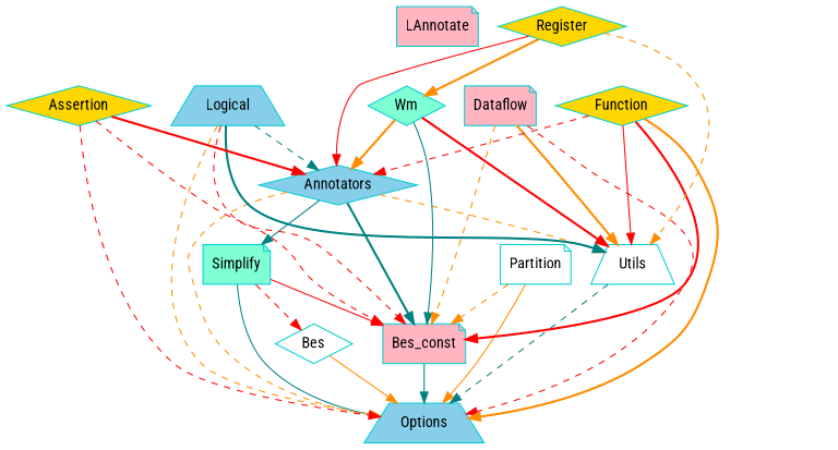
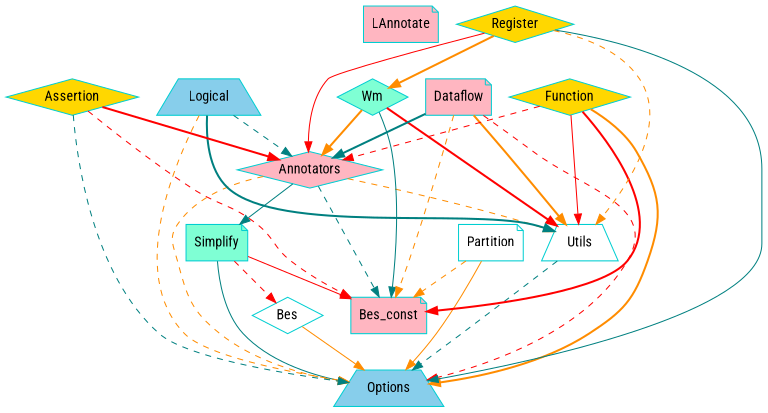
  digraph {
    fontname="Roboto Condensed"
    fontsize="12pt"
    rankdir=TB
    node [color=darkturquoise fillcolor=lightpink fontname="Roboto Condensed" shape=diamond style=filled]
    edge [color=darkorange fontname="Roboto Condensed" style=dashed]
    LAnnotate [shape=note]
    Options [fillcolor=skyblue shape=trapezium]
    Utils [fillcolor=white shape=trapezium]
    n4 [label=Bes_const shape=note]
    Bes [fillcolor=white]
    Simplify [fillcolor=aquamarine shape=note]
-   Annotators [fillcolor=skyblue]
+   Annotators
    Wm [fillcolor=aquamarine]
    Logical [fillcolor=skyblue shape=trapezium]
    Partition [fillcolor=white shape=note]
    Dataflow [shape=note]
    Function [fillcolor=gold]
    Assertion [fillcolor=gold]
    Register [fillcolor=gold]
    Utils -> Options [color=teal]
    Bes -> Options [style=solid]
    Simplify -> Options [color=teal style=solid]
    Simplify -> n4 [color=red style=solid]
    Simplify -> Bes [color=red]
    Annotators -> Options
    Annotators -> Utils
-   Annotators -> n4 [color=teal style=bold]
+   Annotators -> n4 [color=teal]
    Annotators -> Simplify [color=teal style=solid]
    Wm -> Utils [color=red style=bold]
    Wm -> n4 [color=teal style=solid]
    Wm -> Annotators [style=bold]
    Logical -> Options
    Logical -> Utils [color=teal style=bold]
-   Logical -> n4 [color=red]
    Logical -> Annotators [color=teal]
    Partition -> Options [style=solid]
    Partition -> n4
    Dataflow -> Options [color=red]
    Dataflow -> Utils [style=bold]
    Dataflow -> n4
+   Dataflow -> Annotators [color=teal style=bold]
    Function -> Options [style=bold]
    Function -> Utils [color=red style=solid]
    Function -> n4 [color=red style=bold]
    Function -> Annotators [color=red]
-   Assertion -> Options [color=red]
+   Assertion -> Options [color=teal]
    Assertion -> n4 [color=red]
    Assertion -> Annotators [color=red style=bold]
-   n4 -> Options [color=teal style=solid]
+   Register -> Options [color=teal style=solid]
    Register -> Utils
    Register -> Annotators [color=red style=solid]
    Register -> Wm [style=bold]
  }
